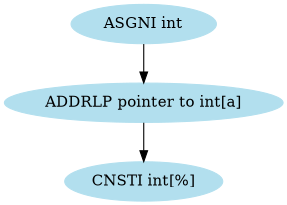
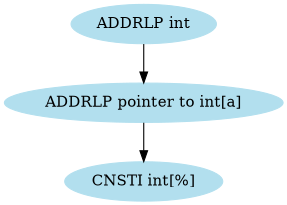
  digraph {
    node [color=lightblue2 style=filled]
-   n1 [label="ASGNI int"]
+   n1 [label="ADDRLP int"]
    n2 [label="ADDRLP pointer to int\[a\]"]
    n3 [label="CNSTI int\[%\]"]
    n1 -> n2
    n2 -> n3
  }
